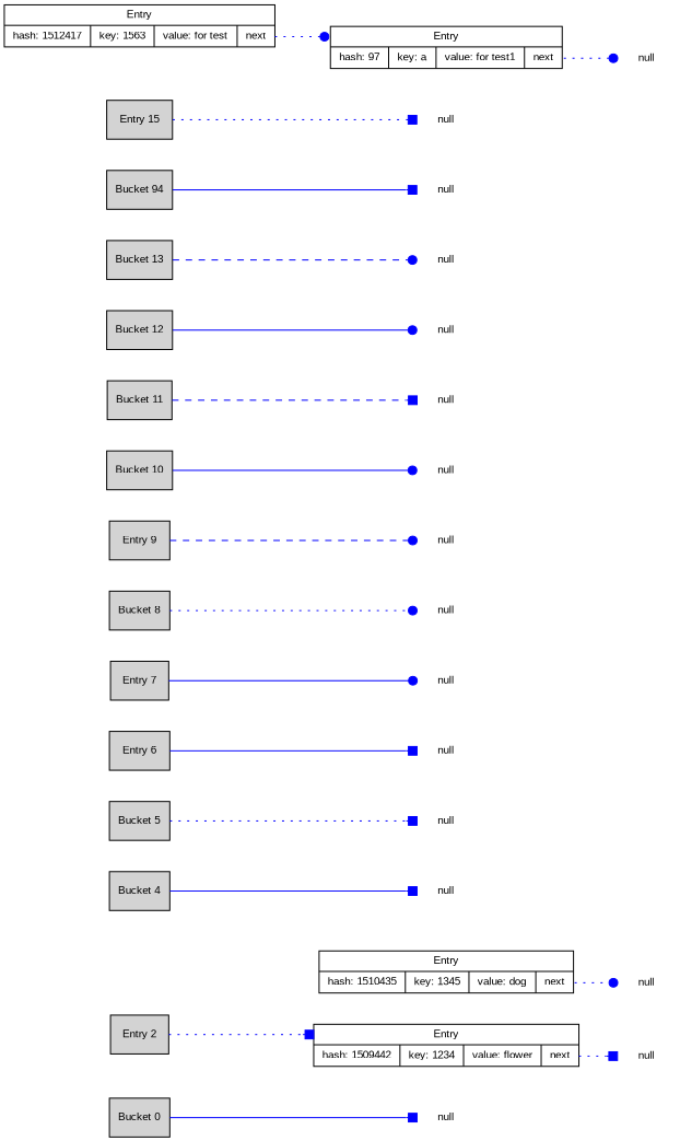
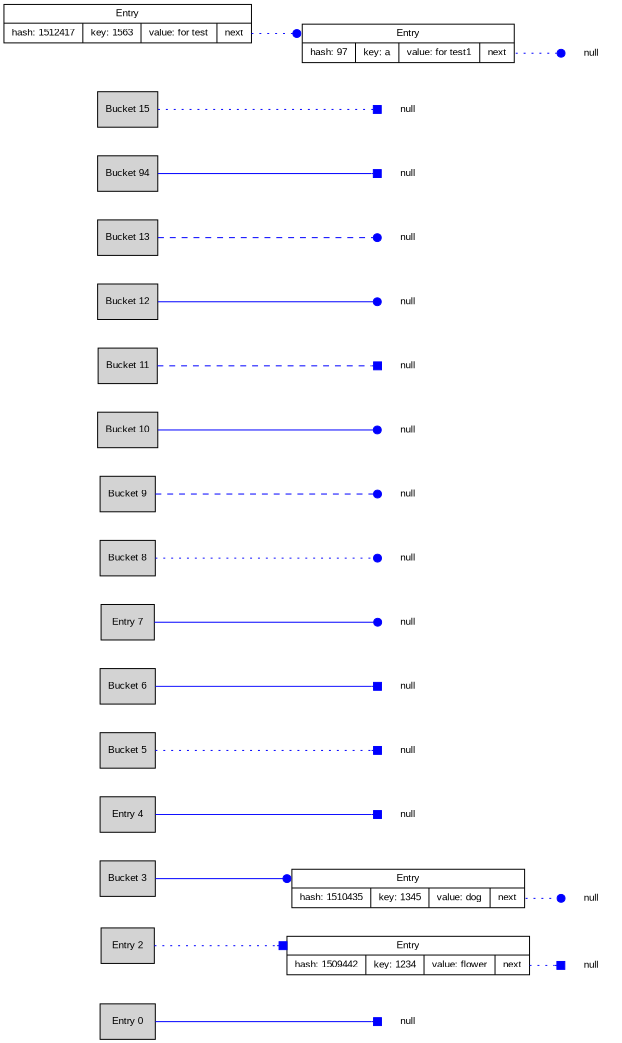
  digraph {
    nodesep=0.4
    rankdir=LR
    ranksep=0.5
    node [fontname=Arial fontsize=10 shape=plaintext]
    edge [arrowhead=dot color=blue style=solid]
-   n1 [fillcolor=lightgray label="Bucket 0" shape=box style=filled]
+   n1 [fillcolor=lightgray label="Entry 0" shape=box style=filled]
    n2 [fillcolor=lightgray label="Entry 2" shape=box style=filled]
-   n4 [fillcolor=lightgray label="Bucket 4" shape=box style=filled]
+   n3 [fillcolor=lightgray label="Bucket 3" shape=box style=filled]
+   n4 [fillcolor=lightgray label="Entry 4" shape=box style=filled]
    n5 [fillcolor=lightgray label="Bucket 5" shape=box style=filled]
-   n6 [fillcolor=lightgray label="Entry 6" shape=box style=filled]
+   n6 [fillcolor=lightgray label="Bucket 6" shape=box style=filled]
    n7 [fillcolor=lightgray label="Entry 7" shape=box style=filled]
    n8 [fillcolor=lightgray label="Bucket 8" shape=box style=filled]
-   n9 [fillcolor=lightgray label="Entry 9" shape=box style=filled]
+   n9 [fillcolor=lightgray label="Bucket 9" shape=box style=filled]
    n10 [fillcolor=lightgray label="Bucket 10" shape=box style=filled]
    n11 [fillcolor=lightgray label="Bucket 11" shape=box style=filled]
    n12 [fillcolor=lightgray label="Bucket 12" shape=box style=filled]
    n13 [fillcolor=lightgray label="Bucket 13" shape=box style=filled]
    n14 [fillcolor=lightgray label="Bucket 94" shape=box style=filled]
-   n15 [fillcolor=lightgray label="Entry 15" shape=box style=filled]
+   n15 [fillcolor=lightgray label="Bucket 15" shape=box style=filled]
    n16 [label=null]
    n17 [label="<f0> Entry |{hash: 1509442 | key: 1234 | value: flower | <f1> next}" shape=record]
    n18 [label="<f0> Entry |{hash: 1510435 | key: 1345 | value: dog | <f1> next}" shape=record]
    n19 [label=null]
    n20 [label=null]
    n21 [label=null]
    n22 [label=null]
    n23 [label=null]
    n24 [label=null]
    n25 [label=null]
    n26 [label=null]
    n27 [label=null]
    n28 [label=null]
    n29 [label=null]
    n30 [label=null]
    n31 [label="<f0> Entry |{hash: 1512417 | key: 1563 | value: for test | <f1> next}" shape=record]
    n32 [label="<f0> Entry |{hash: 97 | key: a | value: for test1 | <f1> next}" shape=record]
    n33 [label=null]
    n34 [label=null]
    n35 [label=null]
    subgraph sub_1 {
      rank=same
      n1
      n2
+     n3
      n4
      n5
      n6
      n7
      n8
      n9
      n10
      n11
      n12
      n13
      n14
      n15
    }
    n1 -> n16 [arrowhead=box]
    n2 -> n17 [arrowhead=box headport=f0 style=dotted]
+   n3 -> n18 [headport=f0]
    n4 -> n19 [arrowhead=box]
    n5 -> n20 [arrowhead=box style=dotted]
    n6 -> n21 [arrowhead=box]
    n7 -> n22
    n8 -> n23 [style=dotted]
    n9 -> n24 [style=dashed]
    n10 -> n25
    n11 -> n26 [arrowhead=box style=dashed]
    n12 -> n27
    n13 -> n28 [style=dashed]
    n14 -> n29 [arrowhead=box]
    n15 -> n30 [arrowhead=box style=dotted]
    n17 -> n33 [arrowhead=box style=dotted tailport=f1]
    n18 -> n34 [style=dotted tailport=f1]
    n31 -> n32 [headport=f0 style=dotted tailport=f1]
    n32 -> n35 [style=dotted tailport=f1]
  }
